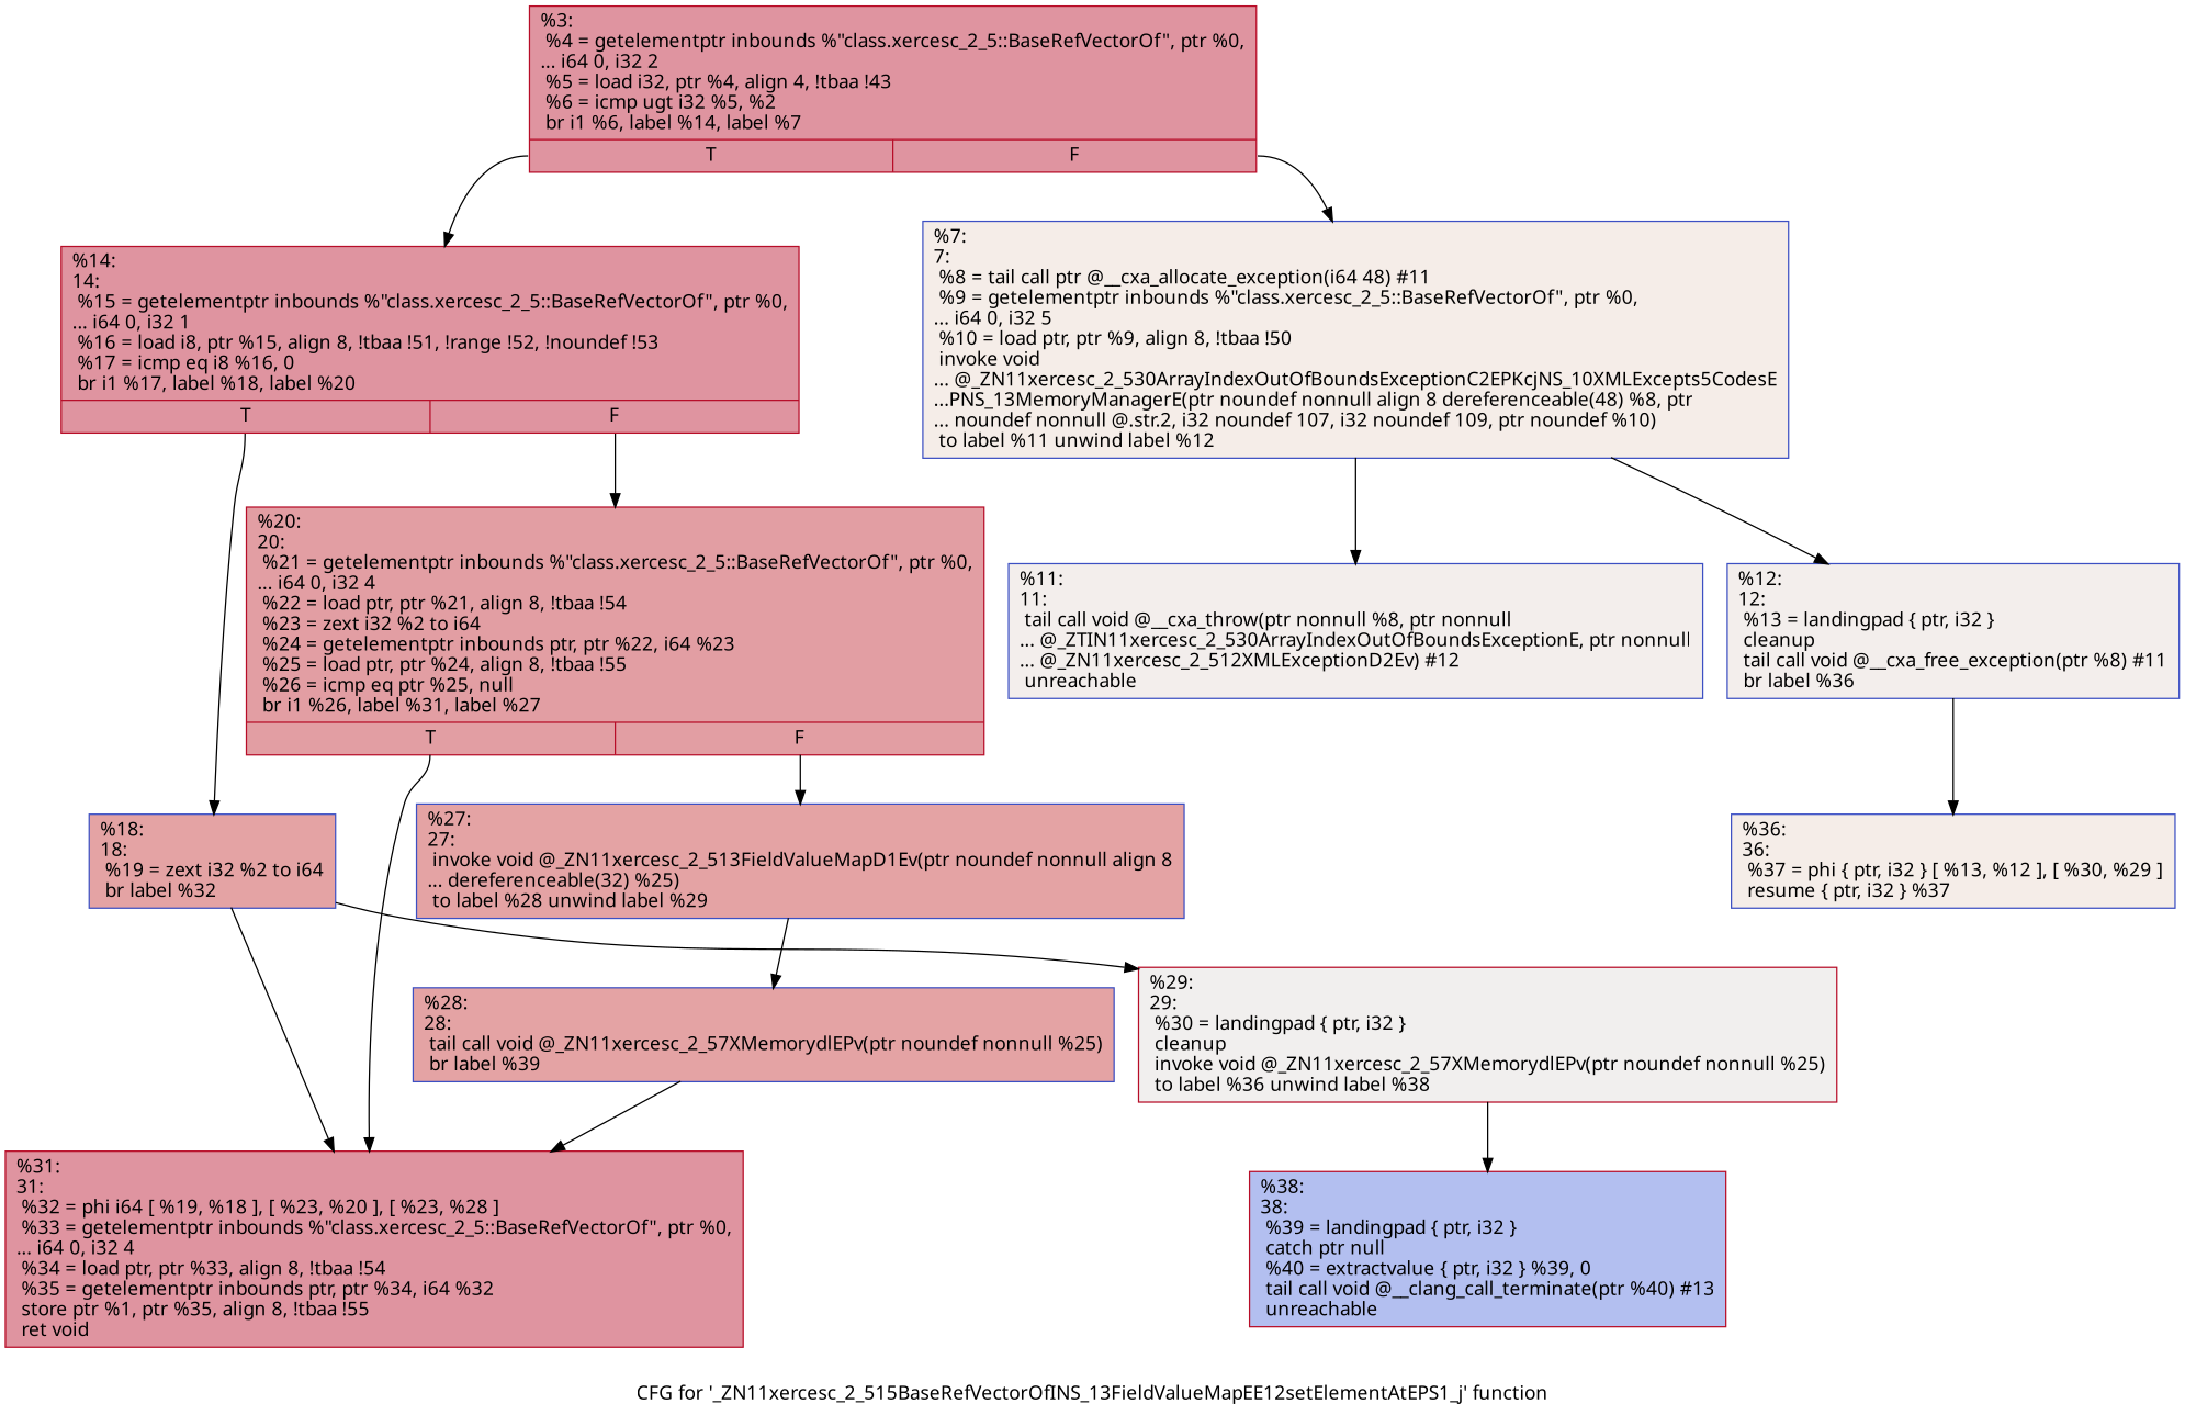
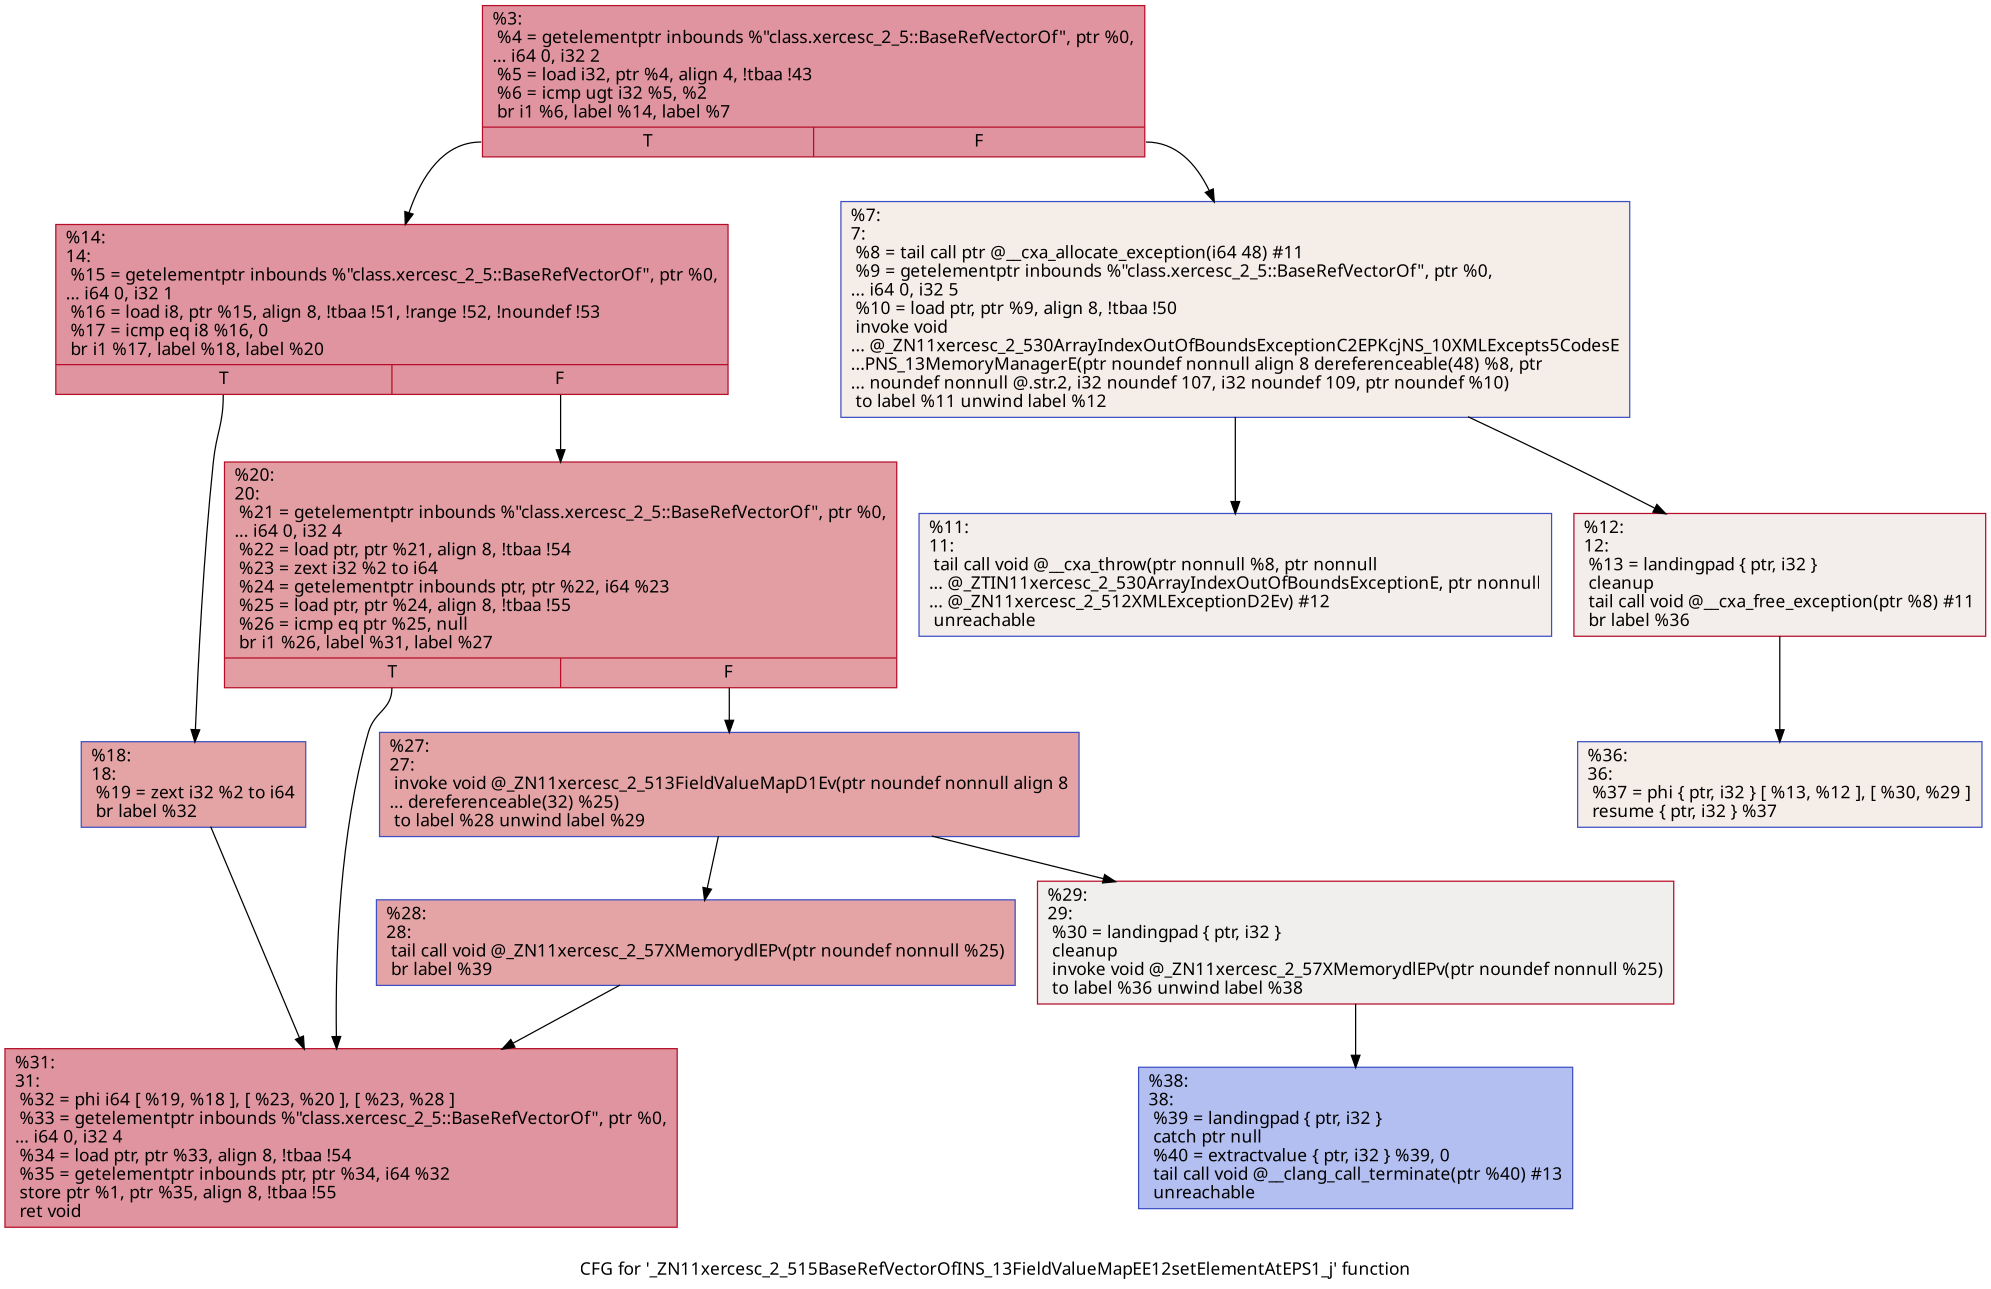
  digraph {
    fontname="Noto Sans"
    label="CFG for '_ZN11xercesc_2_515BaseRefVectorOfINS_13FieldValueMapEE12setElementAtEPS1_j' function"
    node [color="#3d50c3ff" fillcolor="#b70d2870" fontname="Noto Sans" shape=record style=filled]
    edge [fontname="Noto Sans"]
    n1 [color="#b70d28ff" label="{%3:\l  %4 = getelementptr inbounds %\"class.xercesc_2_5::BaseRefVectorOf\", ptr %0,\l... i64 0, i32 2\l  %5 = load i32, ptr %4, align 4, !tbaa !43\l  %6 = icmp ugt i32 %5, %2\l  br i1 %6, label %14, label %7\l|{<s0>T|<s1>F}}"]
    n2 [color="#b70d28ff" label="{%14:\l14:                                               \l  %15 = getelementptr inbounds %\"class.xercesc_2_5::BaseRefVectorOf\", ptr %0,\l... i64 0, i32 1\l  %16 = load i8, ptr %15, align 8, !tbaa !51, !range !52, !noundef !53\l  %17 = icmp eq i8 %16, 0\l  br i1 %17, label %18, label %20\l|{<s0>T|<s1>F}}"]
    n3 [fillcolor="#e8d6cc70" label="{%7:\l7:                                                \l  %8 = tail call ptr @__cxa_allocate_exception(i64 48) #11\l  %9 = getelementptr inbounds %\"class.xercesc_2_5::BaseRefVectorOf\", ptr %0,\l... i64 0, i32 5\l  %10 = load ptr, ptr %9, align 8, !tbaa !50\l  invoke void\l... @_ZN11xercesc_2_530ArrayIndexOutOfBoundsExceptionC2EPKcjNS_10XMLExcepts5CodesE\l...PNS_13MemoryManagerE(ptr noundef nonnull align 8 dereferenceable(48) %8, ptr\l... noundef nonnull @.str.2, i32 noundef 107, i32 noundef 109, ptr noundef %10)\l          to label %11 unwind label %12\l}"]
    n4 [fillcolor="#c32e3170" label="{%18:\l18:                                               \l  %19 = zext i32 %2 to i64\l  br label %32\l}"]
    n5 [color="#b70d28ff" fillcolor="#be242e70" label="{%20:\l20:                                               \l  %21 = getelementptr inbounds %\"class.xercesc_2_5::BaseRefVectorOf\", ptr %0,\l... i64 0, i32 4\l  %22 = load ptr, ptr %21, align 8, !tbaa !54\l  %23 = zext i32 %2 to i64\l  %24 = getelementptr inbounds ptr, ptr %22, i64 %23\l  %25 = load ptr, ptr %24, align 8, !tbaa !55\l  %26 = icmp eq ptr %25, null\l  br i1 %26, label %31, label %27\l|{<s0>T|<s1>F}}"]
    n6 [fillcolor="#e3d9d370" label="{%11:\l11:                                               \l  tail call void @__cxa_throw(ptr nonnull %8, ptr nonnull\l... @_ZTIN11xercesc_2_530ArrayIndexOutOfBoundsExceptionE, ptr nonnull\l... @_ZN11xercesc_2_512XMLExceptionD2Ev) #12\l  unreachable\l}"]
-   n7 [fillcolor="#e3d9d370" label="{%12:\l12:                                               \l  %13 = landingpad \{ ptr, i32 \}\l          cleanup\l  tail call void @__cxa_free_exception(ptr %8) #11\l  br label %36\l}"]
+   n7 [color="#b70d28ff" fillcolor="#e3d9d370" label="{%12:\l12:                                               \l  %13 = landingpad \{ ptr, i32 \}\l          cleanup\l  tail call void @__cxa_free_exception(ptr %8) #11\l  br label %36\l}"]
    n8 [color="#b70d28ff" label="{%31:\l31:                                               \l  %32 = phi i64 [ %19, %18 ], [ %23, %20 ], [ %23, %28 ]\l  %33 = getelementptr inbounds %\"class.xercesc_2_5::BaseRefVectorOf\", ptr %0,\l... i64 0, i32 4\l  %34 = load ptr, ptr %33, align 8, !tbaa !54\l  %35 = getelementptr inbounds ptr, ptr %34, i64 %32\l  store ptr %1, ptr %35, align 8, !tbaa !55\l  ret void\l}"]
    n9 [fillcolor="#c32e3170" label="{%27:\l27:                                               \l  invoke void @_ZN11xercesc_2_513FieldValueMapD1Ev(ptr noundef nonnull align 8\l... dereferenceable(32) %25)\l          to label %28 unwind label %29\l}"]
    n10 [fillcolor="#e8d6cc70" label="{%36:\l36:                                               \l  %37 = phi \{ ptr, i32 \} [ %13, %12 ], [ %30, %29 ]\l  resume \{ ptr, i32 \} %37\l}"]
    n11 [fillcolor="#c32e3170" label="{%28:\l28:                                               \l  tail call void @_ZN11xercesc_2_57XMemorydlEPv(ptr noundef nonnull %25)\l  br label %39\l}"]
    n12 [color="#b70d28ff" fillcolor="#e0dbd870" label="{%29:\l29:                                               \l  %30 = landingpad \{ ptr, i32 \}\l          cleanup\l  invoke void @_ZN11xercesc_2_57XMemorydlEPv(ptr noundef nonnull %25)\l          to label %36 unwind label %38\l}"]
-   n13 [color="#b70d28ff" fillcolor="#536edd70" label="{%38:\l38:                                               \l  %39 = landingpad \{ ptr, i32 \}\l          catch ptr null\l  %40 = extractvalue \{ ptr, i32 \} %39, 0\l  tail call void @__clang_call_terminate(ptr %40) #13\l  unreachable\l}"]
+   n13 [fillcolor="#536edd70" label="{%38:\l38:                                               \l  %39 = landingpad \{ ptr, i32 \}\l          catch ptr null\l  %40 = extractvalue \{ ptr, i32 \} %39, 0\l  tail call void @__clang_call_terminate(ptr %40) #13\l  unreachable\l}"]
    n1 -> n2 [tailport=s0]
    n1 -> n3 [tailport=s1]
    n2 -> n4 [tailport=s0]
    n2 -> n5 [tailport=s1]
    n3 -> n6
    n3 -> n7
    n4 -> n8
    n5 -> n8 [tailport=s0]
    n5 -> n9 [tailport=s1]
    n7 -> n10
    n9 -> n11
-   n4 -> n12
+   n9 -> n12
    n11 -> n8
    n12 -> n13
  }
